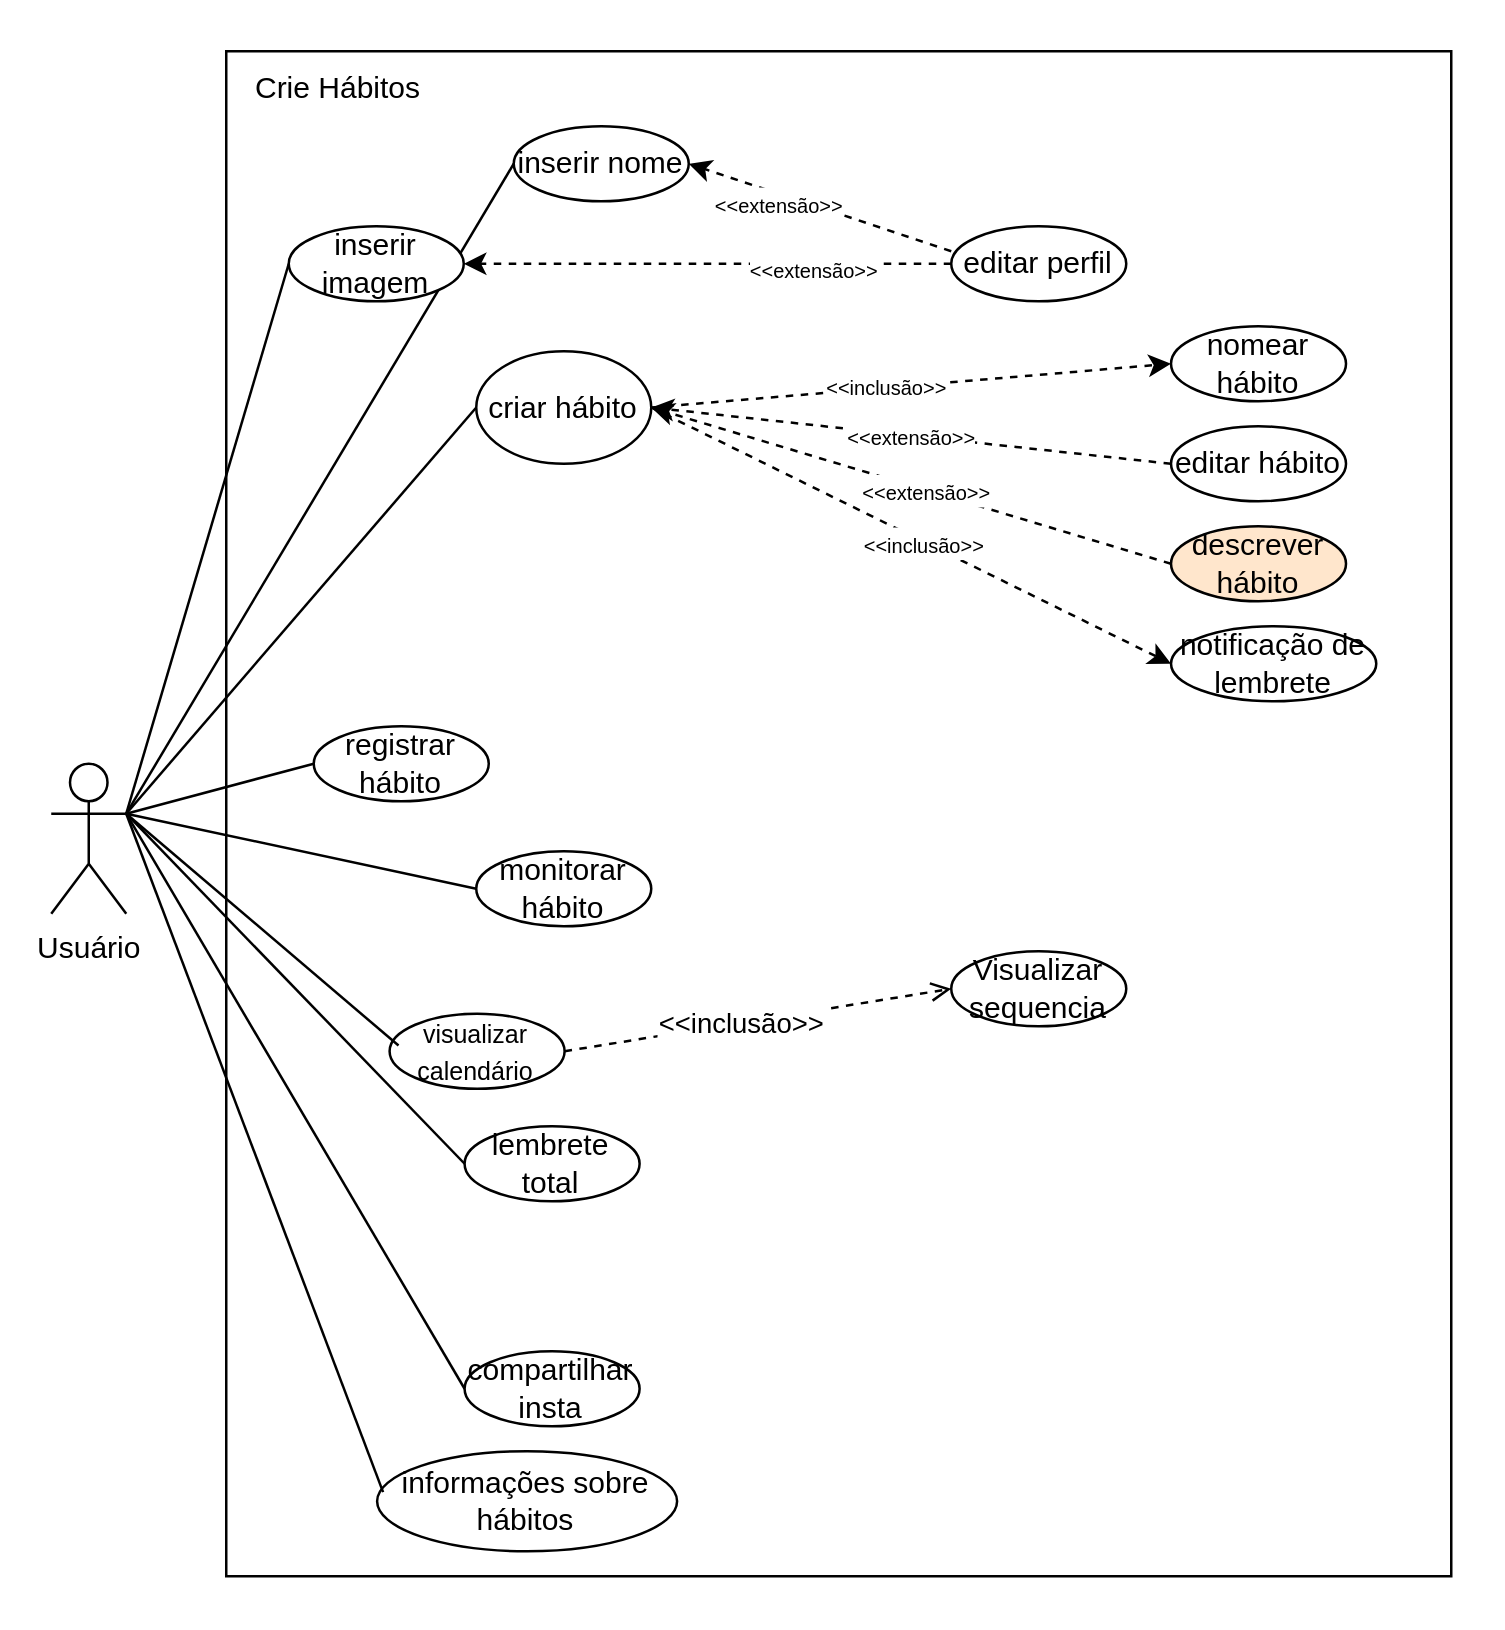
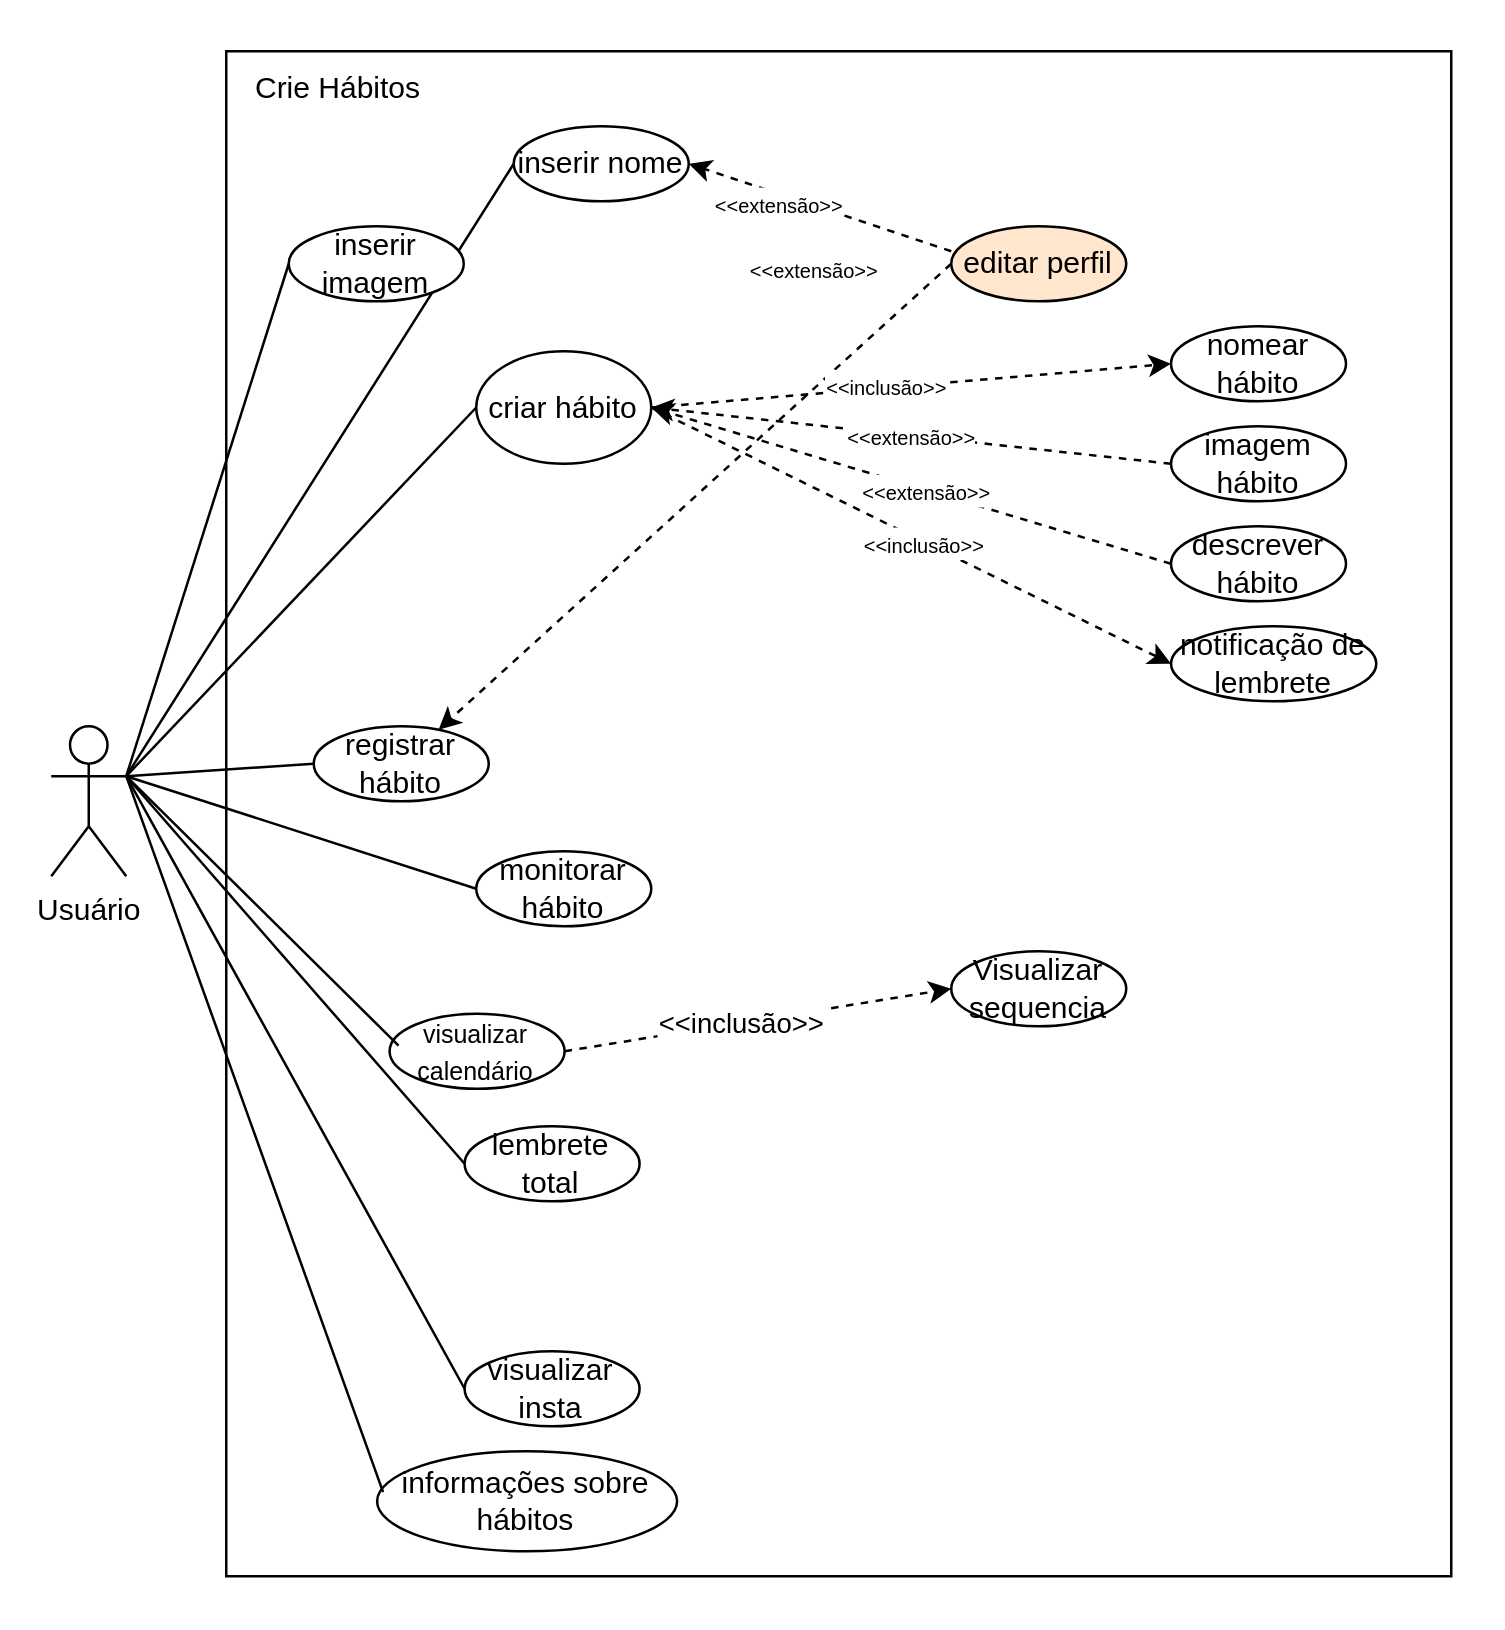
  <mxCell id="0" />
  <mxCell id="1" parent="0" />
  <mxCell id="2" value="" style="rounded=0;whiteSpace=wrap;html=1;" vertex="1" parent="1"><mxGeometry x="90" y="20" width="490" height="610" as="geometry" /></mxCell>
  <mxCell id="3" style="rounded=0;orthogonalLoop=1;jettySize=auto;html=1;exitX=1;exitY=0.333;exitDx=0;exitDy=0;exitPerimeter=0;entryX=0;entryY=0.5;entryDx=0;entryDy=0;endArrow=none;startFill=0;" edge="1" parent="1" source="10" target="11"><mxGeometry relative="1" as="geometry" /></mxCell>
  <mxCell id="4" style="rounded=0;orthogonalLoop=1;jettySize=auto;html=1;exitX=1;exitY=0.333;exitDx=0;exitDy=0;exitPerimeter=0;entryX=0;entryY=0.5;entryDx=0;entryDy=0;endArrow=none;startFill=0;" edge="1" parent="1" source="10" target="12"><mxGeometry relative="1" as="geometry" /></mxCell>
  <mxCell id="5" style="rounded=0;orthogonalLoop=1;jettySize=auto;html=1;exitX=1;exitY=0.333;exitDx=0;exitDy=0;exitPerimeter=0;entryX=0;entryY=0.5;entryDx=0;entryDy=0;endArrow=none;startFill=0;" edge="1" parent="1" source="10" target="19"><mxGeometry relative="1" as="geometry" /></mxCell>
  <mxCell id="6" style="rounded=0;orthogonalLoop=1;jettySize=auto;html=1;exitX=1;exitY=0.333;exitDx=0;exitDy=0;exitPerimeter=0;entryX=0;entryY=0.5;entryDx=0;entryDy=0;endArrow=none;startFill=0;" edge="1" parent="1" source="10" target="25"><mxGeometry relative="1" as="geometry" /></mxCell>
  <mxCell id="7" style="rounded=0;orthogonalLoop=1;jettySize=auto;html=1;exitX=1;exitY=0.333;exitDx=0;exitDy=0;exitPerimeter=0;entryX=0;entryY=0.5;entryDx=0;entryDy=0;endArrow=none;startFill=0;" edge="1" parent="1" source="10" target="30"><mxGeometry relative="1" as="geometry" /></mxCell>
  <mxCell id="8" style="rounded=0;orthogonalLoop=1;jettySize=auto;html=1;exitX=1;exitY=0.333;exitDx=0;exitDy=0;exitPerimeter=0;entryX=0;entryY=0.5;entryDx=0;entryDy=0;endArrow=none;startFill=0;" edge="1" parent="1" source="10" target="32"><mxGeometry relative="1" as="geometry" /></mxCell>
  <mxCell id="9" style="rounded=0;orthogonalLoop=1;jettySize=auto;html=1;exitX=1;exitY=0.333;exitDx=0;exitDy=0;exitPerimeter=0;entryX=0;entryY=0.5;entryDx=0;entryDy=0;endArrow=none;startFill=0;" edge="1" parent="1" source="10" target="29"><mxGeometry relative="1" as="geometry" /></mxCell>
- <mxCell id="10" value="Usuário" style="shape=umlActor;verticalLabelPosition=bottom;verticalAlign=top;html=1;outlineConnect=0;" vertex="1" parent="1"><mxGeometry x="20" y="305" width="30" height="60" as="geometry" /></mxCell>
+ <mxCell id="10" value="Usuário" style="shape=umlActor;verticalLabelPosition=bottom;verticalAlign=top;html=1;outlineConnect=0;" vertex="1" parent="1"><mxGeometry x="20" y="290" width="30" height="60" as="geometry" /></mxCell>
  <mxCell id="11" value="inserir nome" style="ellipse;whiteSpace=wrap;html=1;" vertex="1" parent="1"><mxGeometry x="205" y="50" width="70" height="30" as="geometry" /></mxCell>
  <mxCell id="12" value="inserir imagem" style="ellipse;whiteSpace=wrap;html=1;" vertex="1" parent="1"><mxGeometry x="115" y="90" width="70" height="30" as="geometry" /></mxCell>
- <mxCell id="13" style="rounded=0;orthogonalLoop=1;jettySize=auto;html=1;exitX=0;exitY=0.5;exitDx=0;exitDy=0;entryX=1;entryY=0.5;entryDx=0;entryDy=0;dashed=1;" edge="1" parent="1" source="14" target="12"><mxGeometry relative="1" as="geometry" /></mxCell>
- <mxCell id="14" value="editar perfil" style="ellipse;whiteSpace=wrap;html=1;" vertex="1" parent="1"><mxGeometry x="380" y="90" width="70" height="30" as="geometry" /></mxCell>
+ <mxCell id="13" style="rounded=0;orthogonalLoop=1;jettySize=auto;html=1;exitX=0;exitY=0.5;exitDx=0;exitDy=0;dashed=1;" edge="1" parent="1" source="14" target="25"><mxGeometry relative="1" as="geometry" /></mxCell>
+ <mxCell id="14" value="editar perfil" style="ellipse;whiteSpace=wrap;html=1;fillColor=#ffe6cc;" vertex="1" parent="1"><mxGeometry x="380" y="90" width="70" height="30" as="geometry" /></mxCell>
  <mxCell id="15" style="rounded=0;orthogonalLoop=1;jettySize=auto;html=1;exitX=1;exitY=0.5;exitDx=0;exitDy=0;entryX=0;entryY=0.5;entryDx=0;entryDy=0;startArrow=none;startFill=0;dashed=1;" edge="1" parent="1" source="19" target="24"><mxGeometry relative="1" as="geometry" /></mxCell>
  <mxCell id="16" value="&lt;font style=&quot;font-size: 8px;&quot;&gt;&amp;lt;&amp;lt;inclusão&amp;gt;&amp;gt;&lt;/font&gt;" style="edgeLabel;html=1;align=center;verticalAlign=middle;resizable=0;points=[];" vertex="1" connectable="0" parent="15"><mxGeometry x="-0.098" y="1" relative="1" as="geometry"><mxPoint as="offset" /></mxGeometry></mxCell>
  <mxCell id="17" style="rounded=0;orthogonalLoop=1;jettySize=auto;html=1;exitX=1;exitY=0.5;exitDx=0;exitDy=0;entryX=0;entryY=0.5;entryDx=0;entryDy=0;dashed=1;startArrow=none;startFill=0;endArrow=classic;endFill=1;" edge="1" parent="1" source="19" target="33"><mxGeometry relative="1" as="geometry" /></mxCell>
  <mxCell id="18" value="&lt;font style=&quot;font-size: 8px;&quot;&gt;&amp;lt;&amp;lt;inclusão&amp;gt;&amp;gt;&lt;/font&gt;" style="edgeLabel;html=1;align=center;verticalAlign=middle;resizable=0;points=[];" vertex="1" connectable="0" parent="17"><mxGeometry x="0.044" relative="1" as="geometry"><mxPoint as="offset" /></mxGeometry></mxCell>
  <mxCell id="19" value="criar hábito" style="ellipse;whiteSpace=wrap;html=1;" vertex="1" parent="1"><mxGeometry x="190" y="140" width="70" height="45" as="geometry" /></mxCell>
  <mxCell id="20" style="rounded=0;orthogonalLoop=1;jettySize=auto;html=1;exitX=0;exitY=0.5;exitDx=0;exitDy=0;entryX=1;entryY=0.5;entryDx=0;entryDy=0;dashed=1;" edge="1" parent="1" source="22" target="19"><mxGeometry relative="1" as="geometry"><mxPoint x="260" y="195" as="targetPoint" /></mxGeometry></mxCell>
  <mxCell id="21" value="&lt;font style=&quot;font-size: 8px;&quot;&gt;&amp;lt;&amp;lt;extensão&amp;gt;&amp;gt;&lt;/font&gt;" style="edgeLabel;html=1;align=center;verticalAlign=middle;resizable=0;points=[];" vertex="1" connectable="0" parent="20"><mxGeometry x="0.005" relative="1" as="geometry"><mxPoint as="offset" /></mxGeometry></mxCell>
- <mxCell id="22" value="editar hábito" style="ellipse;whiteSpace=wrap;html=1;" vertex="1" parent="1"><mxGeometry x="467.91" y="170" width="70" height="30" as="geometry" /></mxCell>
- <mxCell id="23" value="descrever hábito" style="ellipse;whiteSpace=wrap;html=1;fillColor=#ffe6cc;" vertex="1" parent="1"><mxGeometry x="467.91" y="210" width="70" height="30" as="geometry" /></mxCell>
+ <mxCell id="22" value="imagem hábito" style="ellipse;whiteSpace=wrap;html=1;" vertex="1" parent="1"><mxGeometry x="467.91" y="170" width="70" height="30" as="geometry" /></mxCell>
+ <mxCell id="23" value="descrever hábito" style="ellipse;whiteSpace=wrap;html=1;" vertex="1" parent="1"><mxGeometry x="467.91" y="210" width="70" height="30" as="geometry" /></mxCell>
  <mxCell id="24" value="nomear hábito" style="ellipse;whiteSpace=wrap;html=1;" vertex="1" parent="1"><mxGeometry x="467.91" y="130" width="70" height="30" as="geometry" /></mxCell>
  <mxCell id="25" value="registrar hábito" style="ellipse;whiteSpace=wrap;html=1;" vertex="1" parent="1"><mxGeometry x="125" y="290" width="70" height="30" as="geometry" /></mxCell>
- <mxCell id="26" style="rounded=0;orthogonalLoop=1;jettySize=auto;html=1;exitX=1;exitY=0.5;exitDx=0;exitDy=0;entryX=0;entryY=0.5;entryDx=0;entryDy=0;dashed=1;endArrow=open;" edge="1" parent="1" source="28" target="31"><mxGeometry relative="1" as="geometry" /></mxCell>
+ <mxCell id="26" style="rounded=0;orthogonalLoop=1;jettySize=auto;html=1;exitX=1;exitY=0.5;exitDx=0;exitDy=0;entryX=0;entryY=0.5;entryDx=0;entryDy=0;dashed=1;" edge="1" parent="1" source="28" target="31"><mxGeometry relative="1" as="geometry" /></mxCell>
  <mxCell id="27" value="&amp;lt;&amp;lt;inclusão&amp;gt;&amp;gt;" style="edgeLabel;html=1;align=center;verticalAlign=middle;resizable=0;points=[];" vertex="1" connectable="0" parent="26"><mxGeometry x="-0.092" relative="1" as="geometry"><mxPoint as="offset" /></mxGeometry></mxCell>
  <mxCell id="28" value="&lt;font style=&quot;font-size: 10px;&quot;&gt;visualizar calendário&lt;/font&gt;" style="ellipse;whiteSpace=wrap;html=1;" vertex="1" parent="1"><mxGeometry x="155.34" y="405" width="70" height="30" as="geometry" /></mxCell>
  <mxCell id="29" value="monitorar hábito" style="ellipse;whiteSpace=wrap;html=1;" vertex="1" parent="1"><mxGeometry x="190" y="340" width="70" height="30" as="geometry" /></mxCell>
  <mxCell id="30" value="lembrete total" style="ellipse;whiteSpace=wrap;html=1;" vertex="1" parent="1"><mxGeometry x="185.34" y="450" width="70" height="30" as="geometry" /></mxCell>
  <mxCell id="31" value="Visualizar sequencia" style="ellipse;whiteSpace=wrap;html=1;" vertex="1" parent="1"><mxGeometry x="380" y="380" width="70" height="30" as="geometry" /></mxCell>
- <mxCell id="32" value="compartilhar insta" style="ellipse;whiteSpace=wrap;html=1;" vertex="1" parent="1"><mxGeometry x="185.34" y="540" width="70" height="30" as="geometry" /></mxCell>
+ <mxCell id="32" value="visualizar insta" style="ellipse;whiteSpace=wrap;html=1;" vertex="1" parent="1"><mxGeometry x="185.34" y="540" width="70" height="30" as="geometry" /></mxCell>
  <mxCell id="33" value="notificação de lembrete" style="ellipse;whiteSpace=wrap;html=1;" vertex="1" parent="1"><mxGeometry x="467.91" y="250" width="82.09" height="30" as="geometry" /></mxCell>
  <mxCell id="34" value="informações sobre hábitos" style="ellipse;whiteSpace=wrap;html=1;" vertex="1" parent="1"><mxGeometry x="150.34" y="580" width="120" height="40" as="geometry" /></mxCell>
  <mxCell id="35" style="rounded=0;orthogonalLoop=1;jettySize=auto;html=1;exitX=0;exitY=0.333;exitDx=0;exitDy=0;entryX=1;entryY=0.5;entryDx=0;entryDy=0;dashed=1;exitPerimeter=0;" edge="1" parent="1" source="14" target="11"><mxGeometry relative="1" as="geometry"><mxPoint x="350" y="50" as="sourcePoint" /><mxPoint x="260" y="30" as="targetPoint" /></mxGeometry></mxCell>
  <mxCell id="36" value="&lt;font style=&quot;font-size: 8px;&quot;&gt;&amp;lt;&amp;lt;extensão&amp;gt;&amp;gt;&lt;/font&gt;" style="edgeLabel;html=1;align=center;verticalAlign=middle;resizable=0;points=[];" vertex="1" connectable="0" parent="35"><mxGeometry x="0.045" relative="1" as="geometry"><mxPoint y="25" as="offset" /></mxGeometry></mxCell>
  <mxCell id="37" value="&lt;font style=&quot;font-size: 8px;&quot;&gt;&amp;lt;&amp;lt;extensão&amp;gt;&amp;gt;&lt;/font&gt;" style="edgeLabel;html=1;align=center;verticalAlign=middle;resizable=0;points=[];" vertex="1" connectable="0" parent="1"><mxGeometry x="310" y="80" as="geometry" /></mxCell>
  <mxCell id="38" style="rounded=0;orthogonalLoop=1;jettySize=auto;html=1;exitX=0;exitY=0.5;exitDx=0;exitDy=0;entryX=1;entryY=0.5;entryDx=0;entryDy=0;dashed=1;" edge="1" parent="1" source="23" target="19"><mxGeometry relative="1" as="geometry"><mxPoint x="260" y="200.01" as="targetPoint" /></mxGeometry></mxCell>
  <mxCell id="39" value="&lt;font style=&quot;font-size: 8px;&quot;&gt;&amp;lt;&amp;lt;extensão&amp;gt;&amp;gt;&lt;/font&gt;" style="edgeLabel;html=1;align=center;verticalAlign=middle;resizable=0;points=[];" vertex="1" connectable="0" parent="38"><mxGeometry x="-0.048" relative="1" as="geometry"><mxPoint as="offset" /></mxGeometry></mxCell>
  <mxCell id="40" style="rounded=0;orthogonalLoop=1;jettySize=auto;html=1;exitX=1;exitY=0.333;exitDx=0;exitDy=0;exitPerimeter=0;entryX=0.051;entryY=0.424;entryDx=0;entryDy=0;entryPerimeter=0;endArrow=none;startFill=0;" edge="1" parent="1" source="10" target="28"><mxGeometry relative="1" as="geometry" /></mxCell>
  <mxCell id="41" style="rounded=0;orthogonalLoop=1;jettySize=auto;html=1;exitX=1;exitY=0.333;exitDx=0;exitDy=0;exitPerimeter=0;entryX=0.02;entryY=0.409;entryDx=0;entryDy=0;entryPerimeter=0;endArrow=none;startFill=0;" edge="1" parent="1" source="10" target="34"><mxGeometry relative="1" as="geometry" /></mxCell>
  <mxCell id="42" value="Crie Hábitos" style="text;strokeColor=none;align=center;fillColor=none;html=1;verticalAlign=middle;whiteSpace=wrap;rounded=0;" vertex="1" parent="1"><mxGeometry x="90" y="20" width="90" height="30" as="geometry" /></mxCell>
